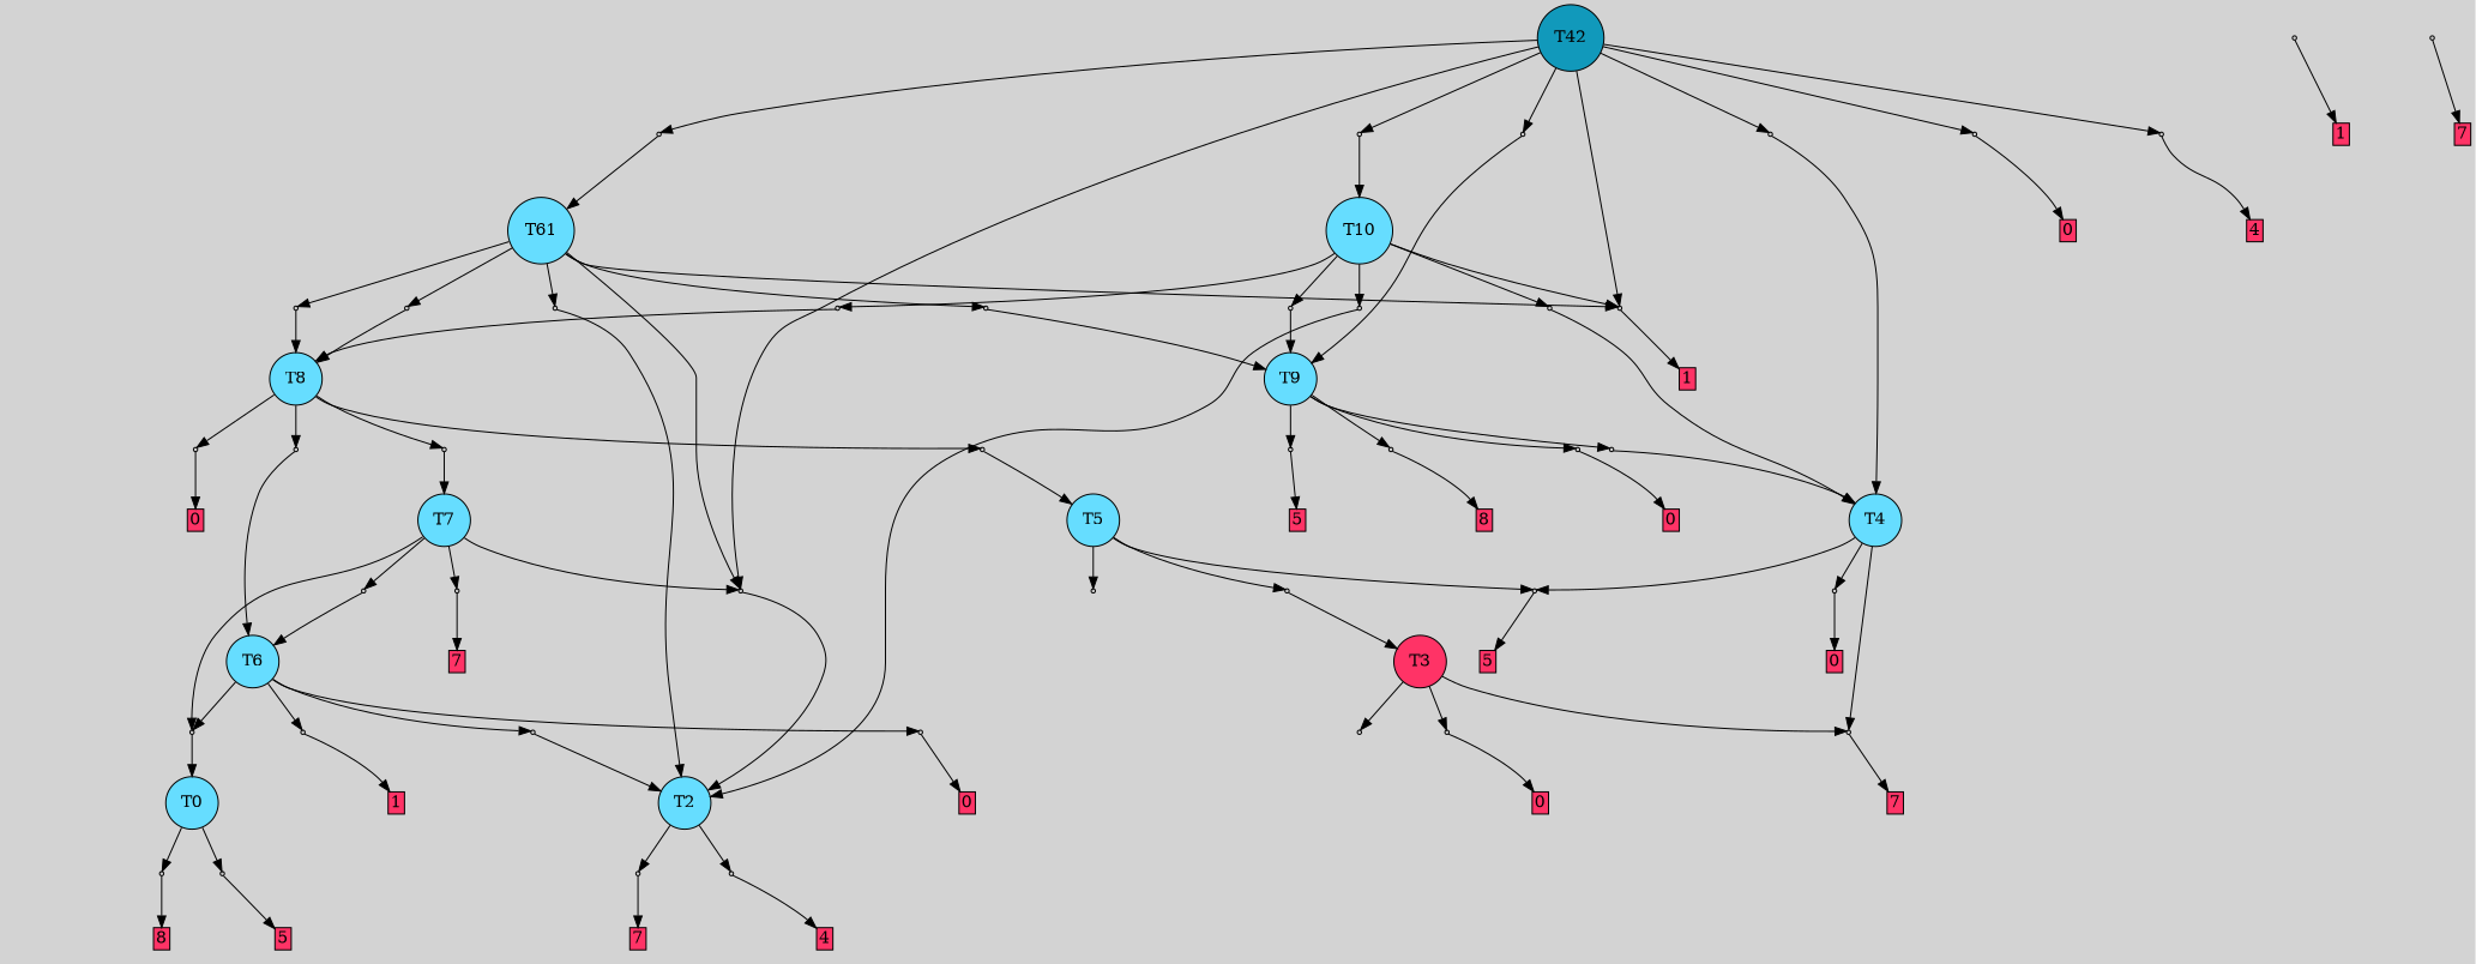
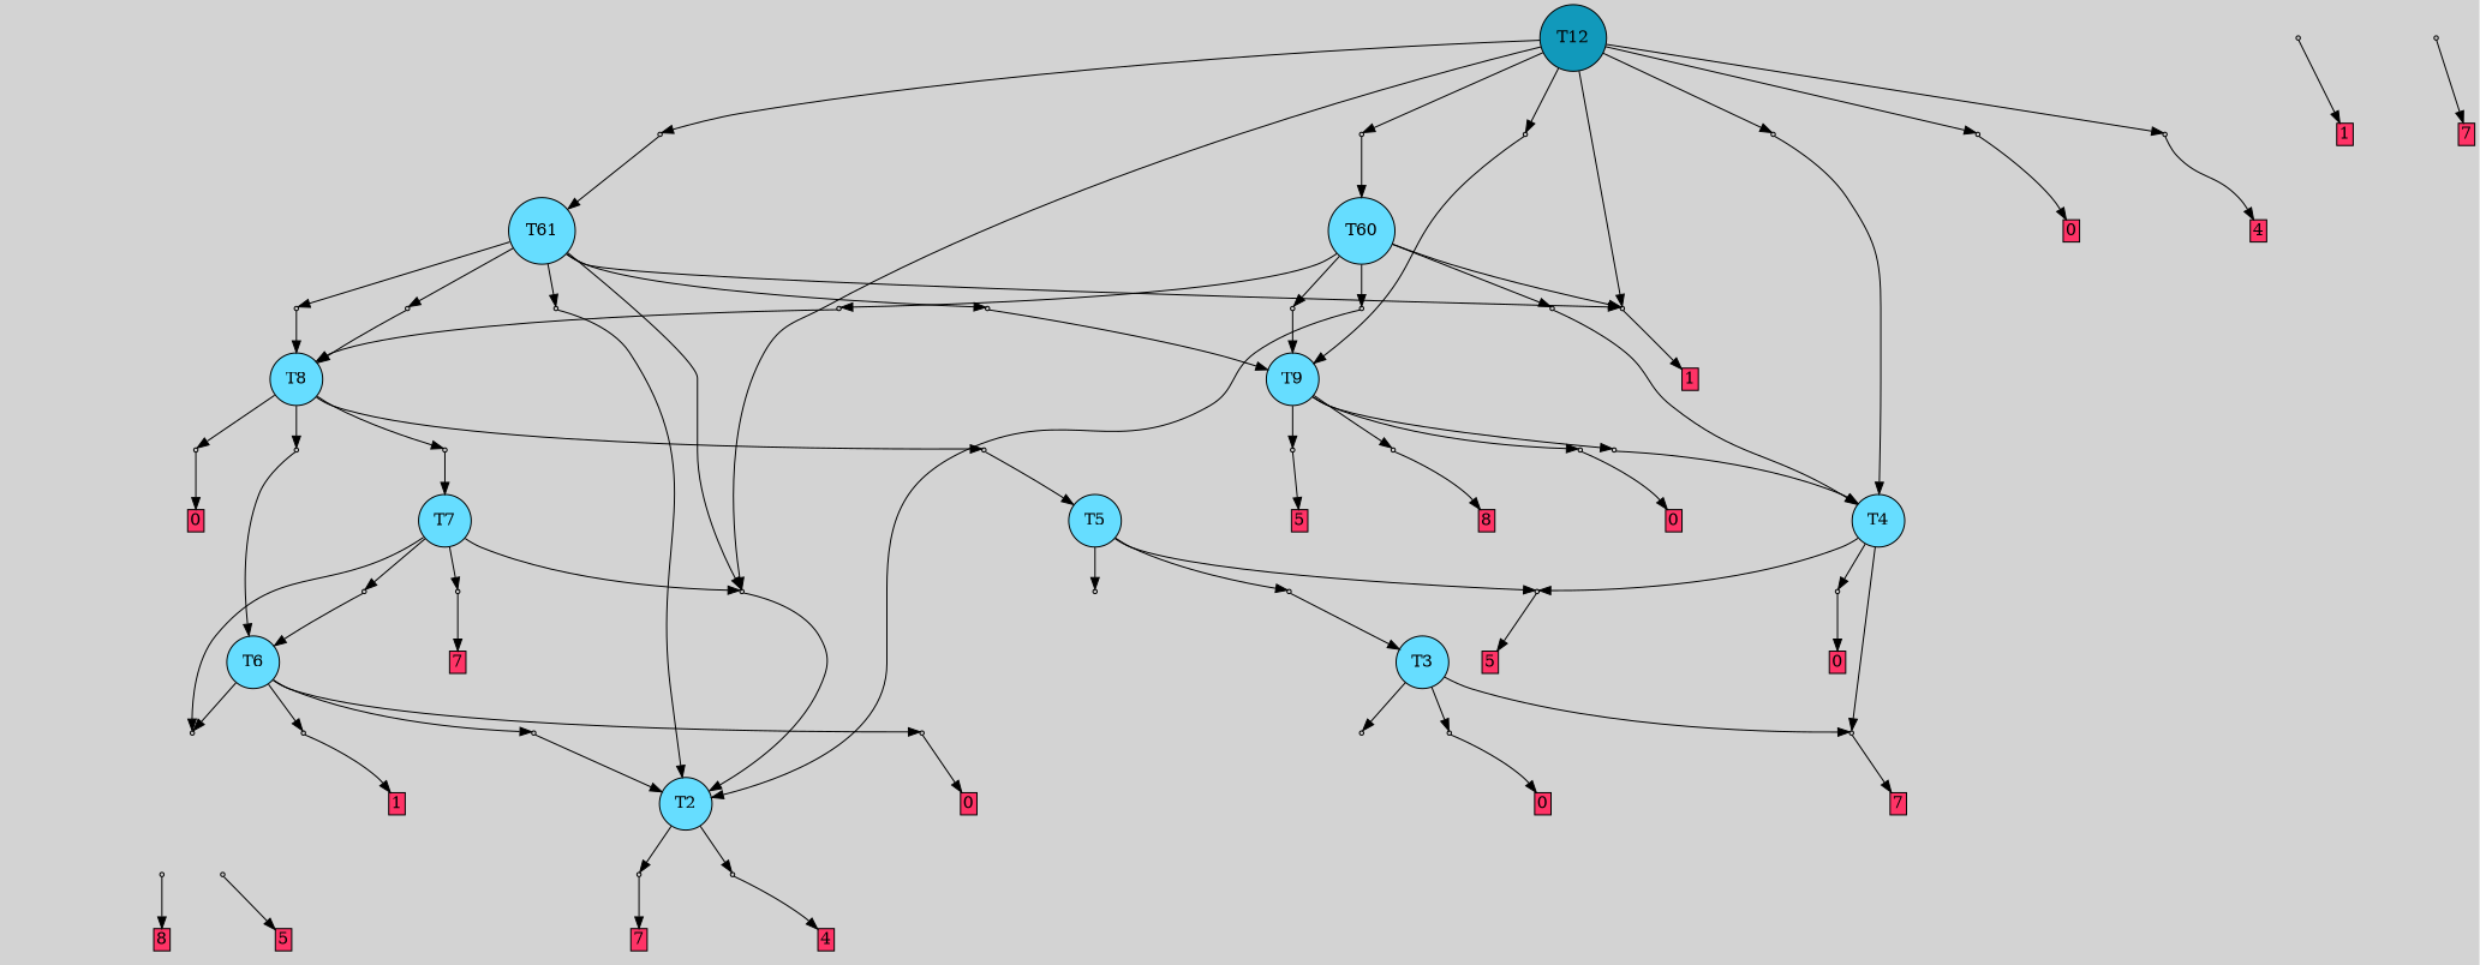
  digraph {
    bgcolor=lightgray
    node [shape=box style=filled]
-   T12 [fillcolor="#1199bb" shape=circle label=T42]
+   T12 [fillcolor="#1199bb" shape=circle]
    P17 [fillcolor="#cccccc" shape=point]
    P30 [fillcolor="#cccccc" shape=point]
    P37 [fillcolor="#cccccc" shape=point]
    P38 [fillcolor="#cccccc" shape=point]
    P39 [fillcolor="#cccccc" shape=point]
    P40 [fillcolor="#cccccc" shape=point]
    P41 [fillcolor="#cccccc" shape=point]
    P42 [fillcolor="#cccccc" shape=point]
-   T0 [fillcolor="#66ddff" shape=circle]
    P0 [fillcolor="#cccccc" shape=point]
    P1 [fillcolor="#cccccc" shape=point]
    n13 [label="0|0&3|1#1|1&#92;n" style=invis]
    n14 [fillcolor="#ff3366" height=0 label=8 margin=0.03 width=0]
    I1 [style=invis]
    n16 [fillcolor="#ff3366" height=0 label=5 margin=0.03 width=0]
    P2 [fillcolor="#cccccc" shape=point]
    n18 [label="1|0&0|6#3|1&#92;n" style=invis]
    n19 [fillcolor="#ff3366" height=0 label=1 margin=0.03 width=0]
    P3 [fillcolor="#cccccc" shape=point]
    I3 [style=invis]
    n22 [fillcolor="#ff3366" height=0 label=7 margin=0.03 width=0]
    T2 [fillcolor="#66ddff" shape=circle]
    P4 [fillcolor="#cccccc" shape=point]
    P5 [fillcolor="#cccccc" shape=point]
    n26 [label="1|0&3|4#4|2&#92;n" style=invis]
    n27 [fillcolor="#ff3366" height=0 label=7 margin=0.03 width=0]
    n28 [label="4|0&4|7#0|1&#92;n" style=invis]
    n29 [fillcolor="#ff3366" height=0 label=4 margin=0.03 width=0]
-   T3 [fillcolor="#ff3366" shape=circle]
+   T3 [fillcolor="#66ddff" shape=circle]
    P6 [fillcolor="#cccccc" shape=point]
    P7 [fillcolor="#cccccc" shape=point]
    P8 [fillcolor="#cccccc" shape=point]
    n34 [label="6|0&4|6#2|6&#92;n" style=invis]
    n35 [fillcolor="#ff3366" height=0 label=0 margin=0.03 width=0]
    n36 [label="4|0&3|5#3|5&#92;n" style=invis]
    n37 [label="0|0&1|1#2|4&#92;n" style=invis]
    n38 [fillcolor="#ff3366" height=0 label=7 margin=0.03 width=0]
    T4 [fillcolor="#66ddff" shape=circle]
    P9 [fillcolor="#cccccc" shape=point]
    P10 [fillcolor="#cccccc" shape=point]
    n42 [label="1|0&0|5#3|5&#92;n" style=invis]
    n43 [fillcolor="#ff3366" height=0 label=5 margin=0.03 width=0]
    n44 [label="6|0&4|6#2|6&#92;n" style=invis]
    n45 [fillcolor="#ff3366" height=0 label=0 margin=0.03 width=0]
    T5 [fillcolor="#66ddff" shape=circle]
    P11 [fillcolor="#cccccc" shape=point]
    P12 [fillcolor="#cccccc" shape=point]
    n49 [label="7|0&1|1#2|0&#92;n" style=invis]
    n50 [label="6|3&3|7#1|4&#92;n8|0&0|3#2|1&#92;n" style=invis]
    T6 [fillcolor="#66ddff" shape=circle]
    P13 [fillcolor="#cccccc" shape=point]
    P14 [fillcolor="#cccccc" shape=point]
    P15 [fillcolor="#cccccc" shape=point]
    P16 [fillcolor="#cccccc" shape=point]
    n56 [label="1|0&3|3#2|0&#92;n" style=invis]
    n57 [label="2|0&4|6#3|5&#92;n" style=invis]
    n58 [label="1|0&0|6#3|1&#92;n" style=invis]
    n59 [fillcolor="#ff3366" height=0 label=1 margin=0.03 width=0]
    n60 [label="7|0&4|1#0|2&#92;n" style=invis]
    n61 [fillcolor="#ff3366" height=0 label=0 margin=0.03 width=0]
    T7 [fillcolor="#66ddff" shape=circle]
    P18 [fillcolor="#cccccc" shape=point]
    P19 [fillcolor="#cccccc" shape=point]
    n65 [label="1|0&3|0#2|0&#92;n" style=invis]
    n66 [label="0|0&3|7#3|2&#92;n" style=invis]
    n67 [fillcolor="#ff3366" height=0 label=7 margin=0.03 width=0]
    n68 [label="1|0&4|5#3|5&#92;n" style=invis]
    T8 [fillcolor="#66ddff" shape=circle]
    P20 [fillcolor="#cccccc" shape=point]
    P21 [fillcolor="#cccccc" shape=point]
    P22 [fillcolor="#cccccc" shape=point]
    P23 [fillcolor="#cccccc" shape=point]
    n74 [label="7|0&4|5#3|3&#92;n" style=invis]
    n75 [label="4|0&3|0#4|2&#92;n" style=invis]
    n76 [label="0|0&3|5#3|1&#92;n" style=invis]
    n77 [fillcolor="#ff3366" height=0 label=0 margin=0.03 width=0]
    n78 [label="8|0&3|0#3|0&#92;n" style=invis]
    T9 [fillcolor="#66ddff" shape=circle]
    P24 [fillcolor="#cccccc" shape=point]
    P25 [fillcolor="#cccccc" shape=point]
    P26 [fillcolor="#cccccc" shape=point]
    P27 [fillcolor="#cccccc" shape=point]
    n84 [label="5|0&0|4#3|2&#92;n" style=invis]
    n85 [fillcolor="#ff3366" height=0 label=0 margin=0.03 width=0]
    n86 [label="1|0&3|2#1|0&#92;n" style=invis]
    n87 [fillcolor="#ff3366" height=0 label=5 margin=0.03 width=0]
    n88 [label="4|0&3|6#3|0&#92;n" style=invis]
    n89 [label="0|0&1|7#2|4&#92;n" style=invis]
    n90 [fillcolor="#ff3366" height=0 label=8 margin=0.03 width=0]
-   T10 [fillcolor="#66ddff" shape=circle]
+   T10 [fillcolor="#66ddff" shape=circle label=T60]
    P28 [fillcolor="#cccccc" shape=point]
    P29 [fillcolor="#cccccc" shape=point]
    P31 [fillcolor="#cccccc" shape=point]
    P32 [fillcolor="#cccccc" shape=point]
    n96 [label="1|0&4|5#3|5&#92;n" style=invis]
    n97 [label="4|0&3|6#3|0&#92;n" style=invis]
    n98 [label="1|0&1|6#3|1&#92;n" style=invis]
    n99 [fillcolor="#ff3366" height=0 label=1 margin=0.03 width=0]
    n100 [label="1|0&3|7#2|0&#92;n" style=invis]
    n101 [label="2|0&4|6#3|5&#92;n" style=invis]
    n102 [fillcolor="#66ddff" label=T61 shape=circle]
    P33 [fillcolor="#cccccc" shape=point]
    P34 [fillcolor="#cccccc" shape=point]
    P35 [fillcolor="#cccccc" shape=point]
    P36 [fillcolor="#cccccc" shape=point]
    n107 [label="0|0&2|5#1|6&#92;n" style=invis]
    n108 [label="2|0&4|6#3|5&#92;n" style=invis]
    n109 [label="8|0&3|1#4|0&#92;n" style=invis]
    n110 [label="1|0&0|0#2|0&#92;n" style=invis]
    n111 [label="2|0&2|6#3|1&#92;n" style=invis]
    n112 [label="1|0&4|5#3|7&#92;n" style=invis]
    n113 [label="7|0&4|1#3|2&#92;n" style=invis]
    n114 [fillcolor="#ff3366" height=0 label=0 margin=0.03 width=0]
    n115 [label="1|0&3|4#2|0&#92;n" style=invis]
    n116 [fillcolor="#ff3366" height=0 label=4 margin=0.03 width=0]
    n117 [label="3|0&4|6#3|5&#92;n" style=invis]
    n118 [label="4|0&3|6#3|0&#92;n" style=invis]
    subgraph sub_1 {
      rank=same
      T12
    }
    T12 -> P17
    T12 -> P30
    T12 -> P37
    T12 -> P38
    T12 -> P39
    T12 -> P40
    T12 -> P41
    T12 -> P42
    P17 -> T2
    P17 -> n65 [style=invis]
    P30 -> n98 [style=invis]
    P30 -> n99
    P37 -> T10
    P37 -> n111 [style=invis]
    P38 -> n102
    P38 -> n112 [style=invis]
    P39 -> n113 [style=invis]
    P39 -> n114
    P40 -> n115 [style=invis]
    P40 -> n116
    P41 -> T9
    P41 -> n117 [style=invis]
    P42 -> T4
    P42 -> n118 [style=invis]
-   T0 -> P0
-   T0 -> P1
    P0 -> n13 [style=invis]
    P0 -> n14
    P1 -> I1 [style=invis]
    P1 -> n16
    P2 -> n18 [style=invis]
    P2 -> n19
    P3 -> I3 [style=invis]
    P3 -> n22
    T2 -> P4
    T2 -> P5
    P4 -> n26 [style=invis]
    P4 -> n27
    P5 -> n28 [style=invis]
    P5 -> n29
    T3 -> P6
    T3 -> P7
    T3 -> P8
    P6 -> n34 [style=invis]
    P6 -> n35
    P7 -> n36 [style=invis]
    P8 -> n37 [style=invis]
    P8 -> n38
    T4 -> P8
    T4 -> P9
    T4 -> P10
    P9 -> n42 [style=invis]
    P9 -> n43
    P10 -> n44 [style=invis]
    P10 -> n45
    T5 -> P9
    T5 -> P11
    T5 -> P12
    P11 -> n49 [style=invis]
    P12 -> T3
    P12 -> n50 [style=invis]
    T6 -> P13
    T6 -> P14
    T6 -> P15
    T6 -> P16
    P13 -> T2
    P13 -> n56 [style=invis]
-   P14 -> T0
    P14 -> n57 [style=invis]
    P15 -> n58 [style=invis]
    P15 -> n59
    P16 -> n60 [style=invis]
    P16 -> n61
    T7 -> P17
    T7 -> P14
    T7 -> P18
    T7 -> P19
    P18 -> n66 [style=invis]
    P18 -> n67
    P19 -> T6
    P19 -> n68 [style=invis]
    T8 -> P20
    T8 -> P21
    T8 -> P22
    T8 -> P23
    P20 -> T7
    P20 -> n74 [style=invis]
    P21 -> T6
    P21 -> n75 [style=invis]
    P22 -> n76 [style=invis]
    P22 -> n77
    P23 -> T5
    P23 -> n78 [style=invis]
    T9 -> P24
    T9 -> P25
    T9 -> P26
    T9 -> P27
    P24 -> n84 [style=invis]
    P24 -> n85
    P25 -> n86 [style=invis]
    P25 -> n87
    P26 -> T4
    P26 -> n88 [style=invis]
    P27 -> n89 [style=invis]
    P27 -> n90
    T10 -> P30
    T10 -> P28
    T10 -> P29
    T10 -> P31
    T10 -> P32
    P28 -> T8
    P28 -> n96 [style=invis]
    P29 -> T4
    P29 -> n97 [style=invis]
    P31 -> T2
    P31 -> n100 [style=invis]
    P32 -> T9
    P32 -> n101 [style=invis]
    n102 -> P17
    n102 -> P30
    n102 -> P33
    n102 -> P34
    n102 -> P35
    n102 -> P36
    P33 -> T8
    P33 -> n107 [style=invis]
    P34 -> T9
    P34 -> n108 [style=invis]
    P35 -> T8
    P35 -> n109 [style=invis]
    P36 -> T2
    P36 -> n110 [style=invis]
  }
